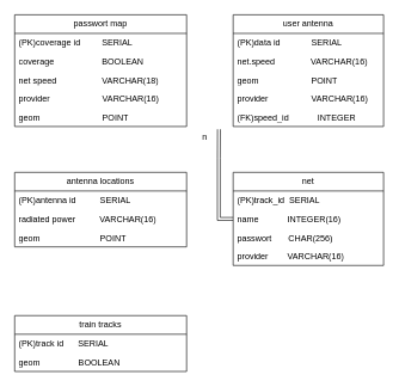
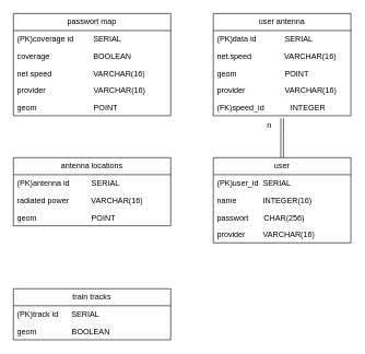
  <mxCell id="0" />
  <mxCell id="1" parent="0" />
  <mxCell id="2" value="passwort map" style="swimlane;fontStyle=0;childLayout=stackLayout;horizontal=1;startSize=26;fillColor=none;horizontalStack=0;resizeParent=1;resizeParentMax=0;resizeLast=0;collapsible=1;marginBottom=0;whiteSpace=wrap;html=1;" parent="1" vertex="1"><mxGeometry x="20" y="20" width="240" height="156" as="geometry" /></mxCell>
  <mxCell id="3" value="(PK)coverage id&amp;nbsp; &amp;nbsp; &amp;nbsp; &amp;nbsp; &amp;nbsp;SERIAL" style="text;strokeColor=none;fillColor=none;align=left;verticalAlign=top;spacingLeft=4;spacingRight=4;overflow=hidden;rotatable=0;points=[[0,0.5],[1,0.5]];portConstraint=eastwest;whiteSpace=wrap;html=1;" vertex="1" parent="2"><mxGeometry y="26" width="240" height="26" as="geometry" /></mxCell>
  <mxCell id="4" value="coverage&amp;nbsp; &amp;nbsp; &amp;nbsp; &amp;nbsp; &amp;nbsp; &amp;nbsp; &amp;nbsp; &amp;nbsp; &amp;nbsp; &amp;nbsp; BOOLEAN" style="text;strokeColor=none;fillColor=none;align=left;verticalAlign=top;spacingLeft=4;spacingRight=4;overflow=hidden;rotatable=0;points=[[0,0.5],[1,0.5]];portConstraint=eastwest;whiteSpace=wrap;html=1;" parent="2" vertex="1"><mxGeometry y="52" width="240" height="26" as="geometry" /></mxCell>
- <mxCell id="5" value="net speed&amp;nbsp; &amp;nbsp; &amp;nbsp; &amp;nbsp; &amp;nbsp; &amp;nbsp; &amp;nbsp; &amp;nbsp; &amp;nbsp; &amp;nbsp;VARCHAR(18)" style="text;strokeColor=none;fillColor=none;align=left;verticalAlign=top;spacingLeft=4;spacingRight=4;overflow=hidden;rotatable=0;points=[[0,0.5],[1,0.5]];portConstraint=eastwest;whiteSpace=wrap;html=1;" vertex="1" parent="2"><mxGeometry y="78" width="240" height="26" as="geometry" /></mxCell>
+ <mxCell id="5" value="net speed&amp;nbsp; &amp;nbsp; &amp;nbsp; &amp;nbsp; &amp;nbsp; &amp;nbsp; &amp;nbsp; &amp;nbsp; &amp;nbsp; &amp;nbsp;VARCHAR(16)" style="text;strokeColor=none;fillColor=none;align=left;verticalAlign=top;spacingLeft=4;spacingRight=4;overflow=hidden;rotatable=0;points=[[0,0.5],[1,0.5]];portConstraint=eastwest;whiteSpace=wrap;html=1;" vertex="1" parent="2"><mxGeometry y="78" width="240" height="26" as="geometry" /></mxCell>
  <mxCell id="6" value="provider&amp;nbsp; &amp;nbsp; &amp;nbsp; &amp;nbsp; &amp;nbsp; &amp;nbsp; &amp;nbsp; &amp;nbsp; &amp;nbsp; &amp;nbsp; &amp;nbsp; VARCHAR(16)" style="text;strokeColor=none;fillColor=none;align=left;verticalAlign=top;spacingLeft=4;spacingRight=4;overflow=hidden;rotatable=0;points=[[0,0.5],[1,0.5]];portConstraint=eastwest;whiteSpace=wrap;html=1;" parent="2" vertex="1"><mxGeometry y="104" width="240" height="26" as="geometry" /></mxCell>
  <mxCell id="7" value="geom&amp;nbsp; &amp;nbsp; &amp;nbsp; &amp;nbsp; &amp;nbsp; &amp;nbsp; &amp;nbsp; &amp;nbsp; &amp;nbsp; &amp;nbsp; &amp;nbsp; &amp;nbsp; &amp;nbsp; POINT" style="text;strokeColor=none;fillColor=none;align=left;verticalAlign=top;spacingLeft=4;spacingRight=4;overflow=hidden;rotatable=0;points=[[0,0.5],[1,0.5]];portConstraint=eastwest;whiteSpace=wrap;html=1;" parent="2" vertex="1"><mxGeometry y="130" width="240" height="26" as="geometry" /></mxCell>
  <mxCell id="8" value="antenna locations" style="swimlane;fontStyle=0;childLayout=stackLayout;horizontal=1;startSize=26;fillColor=none;horizontalStack=0;resizeParent=1;resizeParentMax=0;resizeLast=0;collapsible=1;marginBottom=0;whiteSpace=wrap;html=1;" parent="1" vertex="1"><mxGeometry x="20" y="240" width="240" height="104" as="geometry" /></mxCell>
  <mxCell id="9" value="(PK)antenna id&amp;nbsp; &amp;nbsp; &amp;nbsp; &amp;nbsp; &amp;nbsp; SERIAL" style="text;strokeColor=none;fillColor=none;align=left;verticalAlign=top;spacingLeft=4;spacingRight=4;overflow=hidden;rotatable=0;points=[[0,0.5],[1,0.5]];portConstraint=eastwest;whiteSpace=wrap;html=1;" vertex="1" parent="8"><mxGeometry y="26" width="240" height="26" as="geometry" /></mxCell>
  <mxCell id="10" value="radiated power&amp;nbsp; &amp;nbsp; &amp;nbsp; &amp;nbsp; &amp;nbsp; VARCHAR(16)" style="text;strokeColor=none;fillColor=none;align=left;verticalAlign=top;spacingLeft=4;spacingRight=4;overflow=hidden;rotatable=0;points=[[0,0.5],[1,0.5]];portConstraint=eastwest;whiteSpace=wrap;html=1;" parent="8" vertex="1"><mxGeometry y="52" width="240" height="26" as="geometry" /></mxCell>
  <mxCell id="11" value="geom&amp;nbsp; &amp;nbsp; &amp;nbsp; &amp;nbsp; &amp;nbsp; &amp;nbsp; &amp;nbsp; &amp;nbsp; &amp;nbsp; &amp;nbsp; &amp;nbsp; &amp;nbsp; &amp;nbsp;POINT" style="text;strokeColor=none;fillColor=none;align=left;verticalAlign=top;spacingLeft=4;spacingRight=4;overflow=hidden;rotatable=0;points=[[0,0.5],[1,0.5]];portConstraint=eastwest;whiteSpace=wrap;html=1;" parent="8" vertex="1"><mxGeometry y="78" width="240" height="26" as="geometry" /></mxCell>
  <mxCell id="12" value="train tracks" style="swimlane;fontStyle=0;childLayout=stackLayout;horizontal=1;startSize=26;fillColor=none;horizontalStack=0;resizeParent=1;resizeParentMax=0;resizeLast=0;collapsible=1;marginBottom=0;whiteSpace=wrap;html=1;" parent="1" vertex="1"><mxGeometry x="20" y="440" width="240" height="78" as="geometry" /></mxCell>
  <mxCell id="13" value="(PK)track id&amp;nbsp; &amp;nbsp; &amp;nbsp; SERIAL" style="text;strokeColor=none;fillColor=none;align=left;verticalAlign=top;spacingLeft=4;spacingRight=4;overflow=hidden;rotatable=0;points=[[0,0.5],[1,0.5]];portConstraint=eastwest;whiteSpace=wrap;html=1;" parent="12" vertex="1"><mxGeometry y="26" width="240" height="26" as="geometry" /></mxCell>
  <mxCell id="14" value="geom&amp;nbsp; &amp;nbsp; &amp;nbsp; &amp;nbsp; &amp;nbsp; &amp;nbsp; &amp;nbsp; &amp;nbsp; BOOLEAN" style="text;strokeColor=none;fillColor=none;align=left;verticalAlign=top;spacingLeft=4;spacingRight=4;overflow=hidden;rotatable=0;points=[[0,0.5],[1,0.5]];portConstraint=eastwest;whiteSpace=wrap;html=1;" vertex="1" parent="12"><mxGeometry y="52" width="240" height="26" as="geometry" /></mxCell>
  <mxCell id="15" value="user antenna" style="swimlane;fontStyle=0;childLayout=stackLayout;horizontal=1;startSize=26;fillColor=none;horizontalStack=0;resizeParent=1;resizeParentMax=0;resizeLast=0;collapsible=1;marginBottom=0;whiteSpace=wrap;html=1;" parent="1" vertex="1"><mxGeometry x="325" y="20" width="210" height="156" as="geometry" /></mxCell>
  <mxCell id="16" value="(PK)data id&amp;nbsp; &amp;nbsp; &amp;nbsp; &amp;nbsp; &amp;nbsp; &amp;nbsp; &amp;nbsp;SERIAL" style="text;strokeColor=none;fillColor=none;align=left;verticalAlign=top;spacingLeft=4;spacingRight=4;overflow=hidden;rotatable=0;points=[[0,0.5],[1,0.5]];portConstraint=eastwest;whiteSpace=wrap;html=1;" vertex="1" parent="15"><mxGeometry y="26" width="210" height="26" as="geometry" /></mxCell>
  <mxCell id="17" value="net.speed&amp;nbsp; &amp;nbsp; &amp;nbsp; &amp;nbsp; &amp;nbsp; &amp;nbsp; &amp;nbsp; &amp;nbsp;VARCHAR(16)" style="text;strokeColor=none;fillColor=none;align=left;verticalAlign=top;spacingLeft=4;spacingRight=4;overflow=hidden;rotatable=0;points=[[0,0.5],[1,0.5]];portConstraint=eastwest;whiteSpace=wrap;html=1;" parent="15" vertex="1"><mxGeometry y="52" width="210" height="26" as="geometry" /></mxCell>
  <mxCell id="18" value="geom&amp;nbsp; &amp;nbsp; &amp;nbsp; &amp;nbsp; &amp;nbsp; &amp;nbsp; &amp;nbsp; &amp;nbsp; &amp;nbsp; &amp;nbsp; &amp;nbsp; POINT" style="text;strokeColor=none;fillColor=none;align=left;verticalAlign=top;spacingLeft=4;spacingRight=4;overflow=hidden;rotatable=0;points=[[0,0.5],[1,0.5]];portConstraint=eastwest;whiteSpace=wrap;html=1;" parent="15" vertex="1"><mxGeometry y="78" width="210" height="26" as="geometry" /></mxCell>
  <mxCell id="19" value="provider&amp;nbsp; &amp;nbsp; &amp;nbsp; &amp;nbsp; &amp;nbsp; &amp;nbsp; &amp;nbsp; &amp;nbsp; &amp;nbsp; VARCHAR(16)" style="text;strokeColor=none;fillColor=none;align=left;verticalAlign=top;spacingLeft=4;spacingRight=4;overflow=hidden;rotatable=0;points=[[0,0.5],[1,0.5]];portConstraint=eastwest;whiteSpace=wrap;html=1;" parent="15" vertex="1"><mxGeometry y="104" width="210" height="26" as="geometry" /></mxCell>
  <mxCell id="20" value="(FK)speed_id&amp;nbsp; &amp;nbsp; &amp;nbsp; &amp;nbsp; &amp;nbsp; &amp;nbsp; INTEGER" style="text;strokeColor=none;fillColor=none;align=left;verticalAlign=top;spacingLeft=4;spacingRight=4;overflow=hidden;rotatable=0;points=[[0,0.5],[1,0.5]];portConstraint=eastwest;whiteSpace=wrap;html=1;" parent="15" vertex="1"><mxGeometry y="130" width="210" height="26" as="geometry" /></mxCell>
  <mxCell id="21" style="edgeStyle=orthogonalEdgeStyle;rounded=0;orthogonalLoop=1;jettySize=auto;html=1;entryX=1.173;entryY=0.127;entryDx=0;entryDy=0;entryPerimeter=0;shape=link;" edge="1" parent="1" source="22" target="27"><mxGeometry relative="1" as="geometry" /></mxCell>
- <mxCell id="22" value="net" style="swimlane;fontStyle=0;childLayout=stackLayout;horizontal=1;startSize=26;fillColor=none;horizontalStack=0;resizeParent=1;resizeParentMax=0;resizeLast=0;collapsible=1;marginBottom=0;whiteSpace=wrap;html=1;" parent="1" vertex="1"><mxGeometry x="325" y="240" width="210" height="130" as="geometry" /></mxCell>
- <mxCell id="23" value="(PK)track_id&amp;nbsp; SERIAL" style="text;strokeColor=none;fillColor=none;align=left;verticalAlign=top;spacingLeft=4;spacingRight=4;overflow=hidden;rotatable=0;points=[[0,0.5],[1,0.5]];portConstraint=eastwest;whiteSpace=wrap;html=1;" parent="22" vertex="1"><mxGeometry y="26" width="210" height="26" as="geometry" /></mxCell>
+ <mxCell id="22" value="user" style="swimlane;fontStyle=0;childLayout=stackLayout;horizontal=1;startSize=26;fillColor=none;horizontalStack=0;resizeParent=1;resizeParentMax=0;resizeLast=0;collapsible=1;marginBottom=0;whiteSpace=wrap;html=1;" parent="1" vertex="1"><mxGeometry x="325" y="240" width="210" height="130" as="geometry" /></mxCell>
+ <mxCell id="23" value="(PK)user_id&amp;nbsp; SERIAL" style="text;strokeColor=none;fillColor=none;align=left;verticalAlign=top;spacingLeft=4;spacingRight=4;overflow=hidden;rotatable=0;points=[[0,0.5],[1,0.5]];portConstraint=eastwest;whiteSpace=wrap;html=1;" parent="22" vertex="1"><mxGeometry y="26" width="210" height="26" as="geometry" /></mxCell>
  <mxCell id="24" value="name&amp;nbsp; &amp;nbsp; &amp;nbsp; &amp;nbsp; &amp;nbsp; &amp;nbsp; INTEGER(16)" style="text;strokeColor=none;fillColor=none;align=left;verticalAlign=top;spacingLeft=4;spacingRight=4;overflow=hidden;rotatable=0;points=[[0,0.5],[1,0.5]];portConstraint=eastwest;whiteSpace=wrap;html=1;" vertex="1" parent="22"><mxGeometry y="52" width="210" height="26" as="geometry" /></mxCell>
  <mxCell id="25" value="passwort&amp;nbsp; &amp;nbsp; &amp;nbsp; &amp;nbsp;CHAR(256)" style="text;strokeColor=none;fillColor=none;align=left;verticalAlign=top;spacingLeft=4;spacingRight=4;overflow=hidden;rotatable=0;points=[[0,0.5],[1,0.5]];portConstraint=eastwest;whiteSpace=wrap;html=1;" parent="22" vertex="1"><mxGeometry y="78" width="210" height="26" as="geometry" /></mxCell>
  <mxCell id="26" value="provider&amp;nbsp; &amp;nbsp; &amp;nbsp; &amp;nbsp; VARCHAR(16)" style="text;strokeColor=none;fillColor=none;align=left;verticalAlign=top;spacingLeft=4;spacingRight=4;overflow=hidden;rotatable=0;points=[[0,0.5],[1,0.5]];portConstraint=eastwest;whiteSpace=wrap;html=1;" parent="22" vertex="1"><mxGeometry y="104" width="210" height="26" as="geometry" /></mxCell>
- <mxCell id="27" value="n" style="text;html=1;align=center;verticalAlign=middle;resizable=0;points=[];autosize=1;strokeColor=none;fillColor=none;" parent="1" vertex="1"><mxGeometry x="270" y="176" width="30" height="30" as="geometry" /></mxCell>
+ <mxCell id="27" value="n" style="text;html=1;align=center;verticalAlign=middle;resizable=0;points=[];autosize=1;strokeColor=none;fillColor=none;" parent="1" vertex="1"><mxGeometry x="395" y="176" width="30" height="30" as="geometry" /></mxCell>
